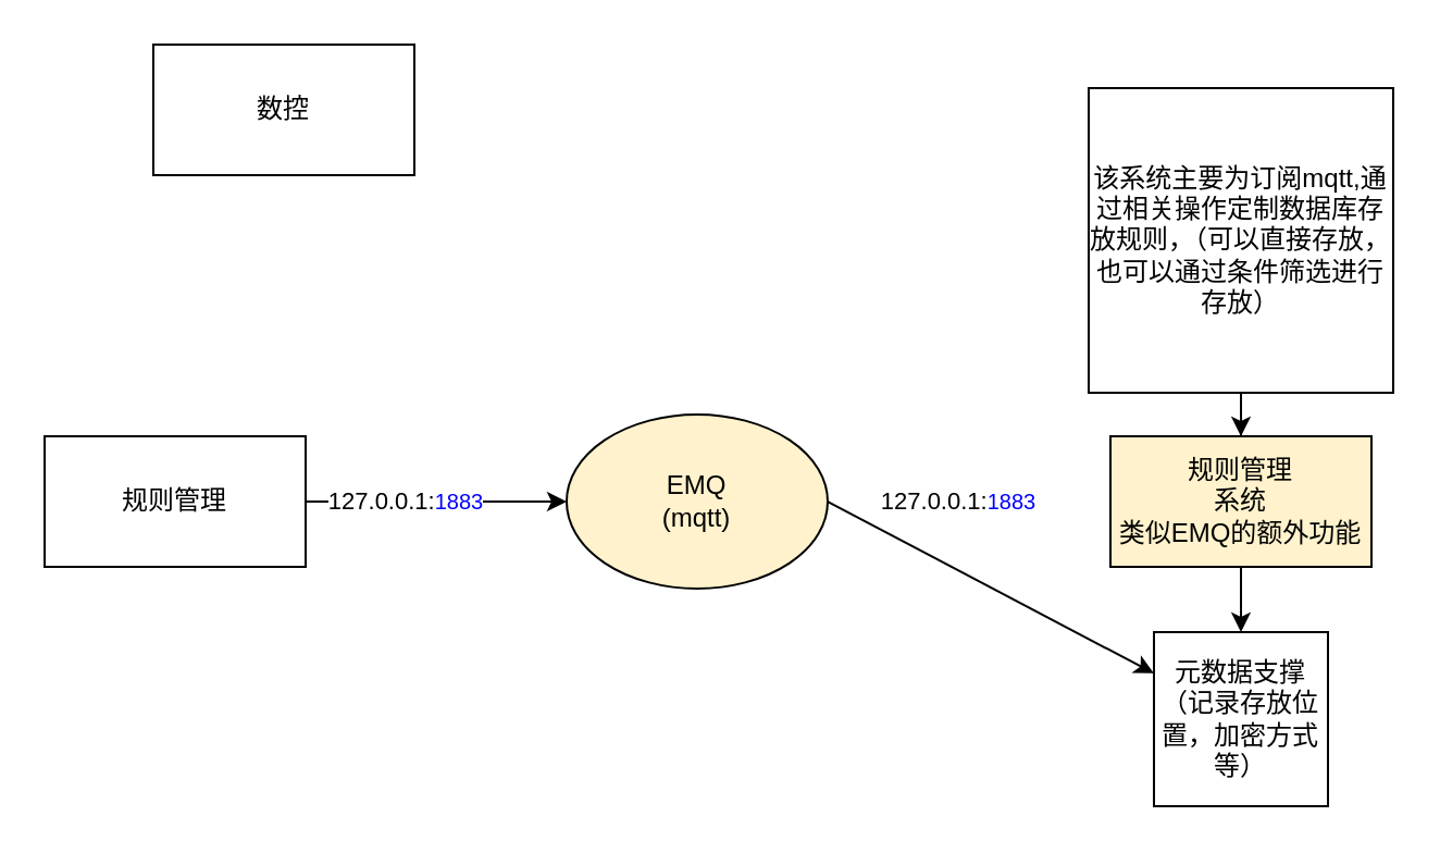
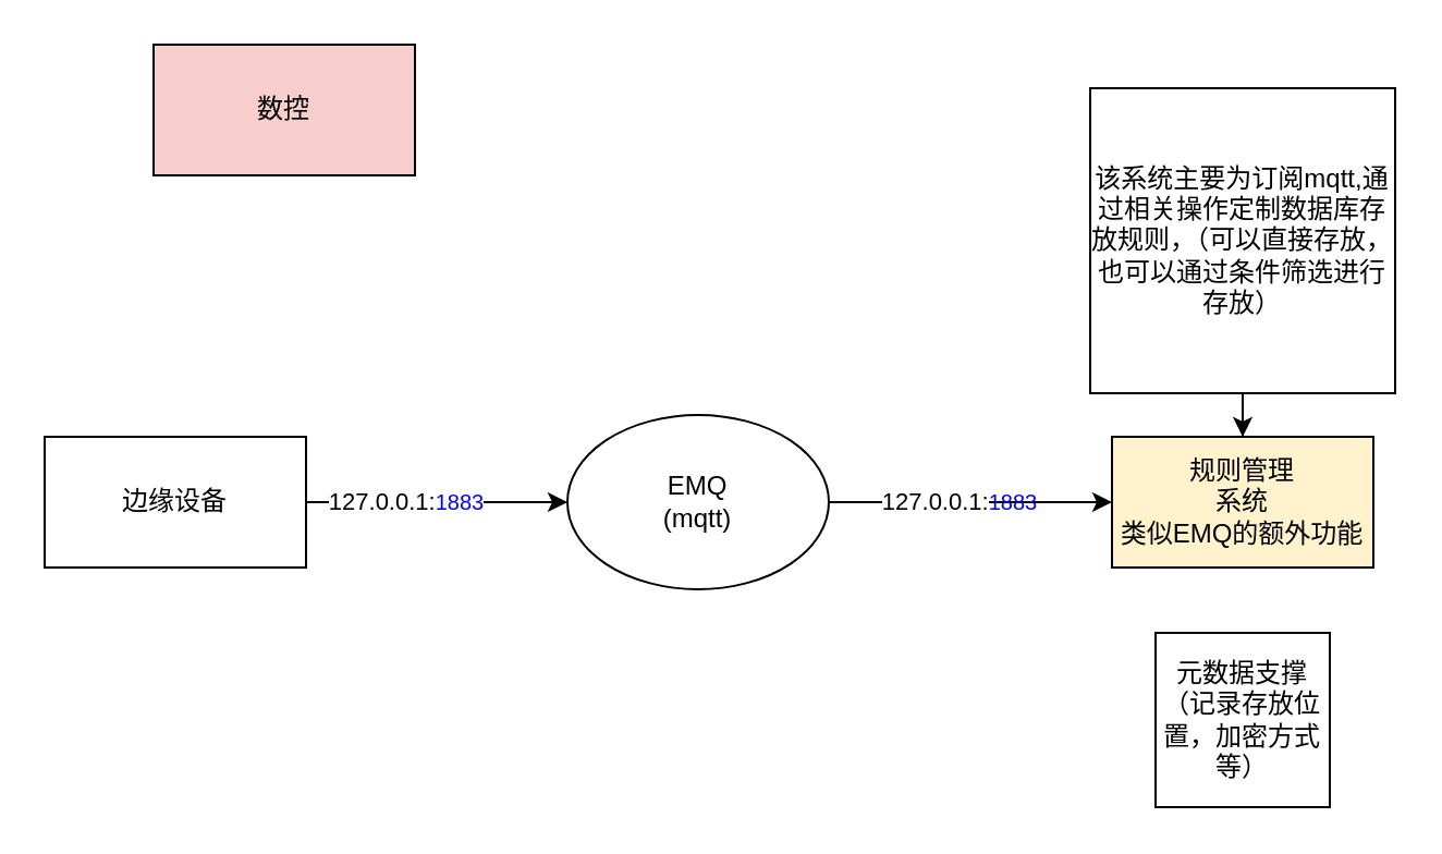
  <mxCell id="0" />
  <mxCell id="1" parent="0" />
  <mxCell id="2" style="edgeStyle=orthogonalEdgeStyle;rounded=0;orthogonalLoop=1;jettySize=auto;html=1;exitX=1;exitY=0.5;exitDx=0;exitDy=0;" edge="1" parent="1" source="4" target="6"><mxGeometry relative="1" as="geometry" /></mxCell>
  <mxCell id="3" value="127.0.0.1:&lt;span style=&quot;color: rgb(0 , 0 , 255)&quot;&gt;&lt;font style=&quot;font-size: 10px&quot;&gt;1883&lt;/font&gt;&lt;/span&gt;" style="edgeLabel;html=1;align=center;verticalAlign=middle;resizable=0;points=[];" vertex="1" connectable="0" parent="2"><mxGeometry x="-0.247" y="1" relative="1" as="geometry"><mxPoint as="offset" /></mxGeometry></mxCell>
- <mxCell id="4" value="规则管理" style="rounded=0;whiteSpace=wrap;html=1;" vertex="1" parent="1"><mxGeometry x="20" y="200" width="120" height="60" as="geometry" /></mxCell>
- <mxCell id="5" style="edgeStyle=none;rounded=0;orthogonalLoop=1;jettySize=auto;html=1;exitX=1;exitY=0.5;exitDx=0;exitDy=0;" edge="1" parent="1" source="6" target="11"><mxGeometry relative="1" as="geometry" /></mxCell>
- <mxCell id="6" value="EMQ&lt;br&gt;(mqtt)" style="ellipse;whiteSpace=wrap;html=1;fillColor=#fff2cc;" vertex="1" parent="1"><mxGeometry x="260" y="190" width="120" height="80" as="geometry" /></mxCell>
- <mxCell id="7" style="edgeStyle=none;rounded=0;orthogonalLoop=1;jettySize=auto;html=1;exitX=0.5;exitY=1;exitDx=0;exitDy=0;entryX=0.5;entryY=0;entryDx=0;entryDy=0;" edge="1" parent="1" source="8" target="11"><mxGeometry relative="1" as="geometry" /></mxCell>
+ <mxCell id="4" value="边缘设备" style="rounded=0;whiteSpace=wrap;html=1;" vertex="1" parent="1"><mxGeometry x="20" y="200" width="120" height="60" as="geometry" /></mxCell>
+ <mxCell id="5" style="edgeStyle=none;rounded=0;orthogonalLoop=1;jettySize=auto;html=1;exitX=1;exitY=0.5;exitDx=0;exitDy=0;" edge="1" parent="1" source="6" target="8"><mxGeometry relative="1" as="geometry" /></mxCell>
+ <mxCell id="6" value="EMQ&lt;br&gt;(mqtt)" style="ellipse;whiteSpace=wrap;html=1;" vertex="1" parent="1"><mxGeometry x="260" y="190" width="120" height="80" as="geometry" /></mxCell>
  <mxCell id="8" value="规则管理&lt;br&gt;系统&lt;br&gt;类似EMQ的额外功能" style="rounded=0;whiteSpace=wrap;html=1;fillColor=#fff2cc;" vertex="1" parent="1"><mxGeometry x="510" y="200" width="120" height="60" as="geometry" /></mxCell>
  <mxCell id="9" style="edgeStyle=orthogonalEdgeStyle;rounded=0;orthogonalLoop=1;jettySize=auto;html=1;exitX=0.5;exitY=1;exitDx=0;exitDy=0;" edge="1" parent="1" source="10" target="8"><mxGeometry relative="1" as="geometry" /></mxCell>
  <mxCell id="10" value="该系统主要为订阅mqtt,通过相关操作定制数据库存放规则，（可以直接存放，也可以通过条件筛选进行存放）" style="whiteSpace=wrap;html=1;aspect=fixed;" vertex="1" parent="1"><mxGeometry x="500" y="40" width="140" height="140" as="geometry" /></mxCell>
  <mxCell id="11" value="元数据支撑（记录存放位置，加密方式等）" style="whiteSpace=wrap;html=1;aspect=fixed;" vertex="1" parent="1"><mxGeometry x="530" y="290" width="80" height="80" as="geometry" /></mxCell>
  <mxCell id="12" value="&lt;span style=&quot;font-size: 11px ; background-color: rgb(255 , 255 , 255)&quot;&gt;127.0.0.1:&lt;/span&gt;&lt;span style=&quot;font-size: 11px ; color: rgb(0 , 0 , 255)&quot;&gt;&lt;font style=&quot;font-size: 10px&quot;&gt;1883&lt;/font&gt;&lt;/span&gt;" style="text;html=1;align=center;verticalAlign=middle;resizable=0;points=[];autosize=1;" vertex="1" parent="1"><mxGeometry x="390" y="220" width="100" height="20" as="geometry" /></mxCell>
- <mxCell id="13" value="数控" style="rounded=0;whiteSpace=wrap;html=1;" vertex="1" parent="1"><mxGeometry x="70" y="20" width="120" height="60" as="geometry" /></mxCell>
+ <mxCell id="13" value="数控" style="rounded=0;whiteSpace=wrap;html=1;fillColor=#f8cecc;" vertex="1" parent="1"><mxGeometry x="70" y="20" width="120" height="60" as="geometry" /></mxCell>
